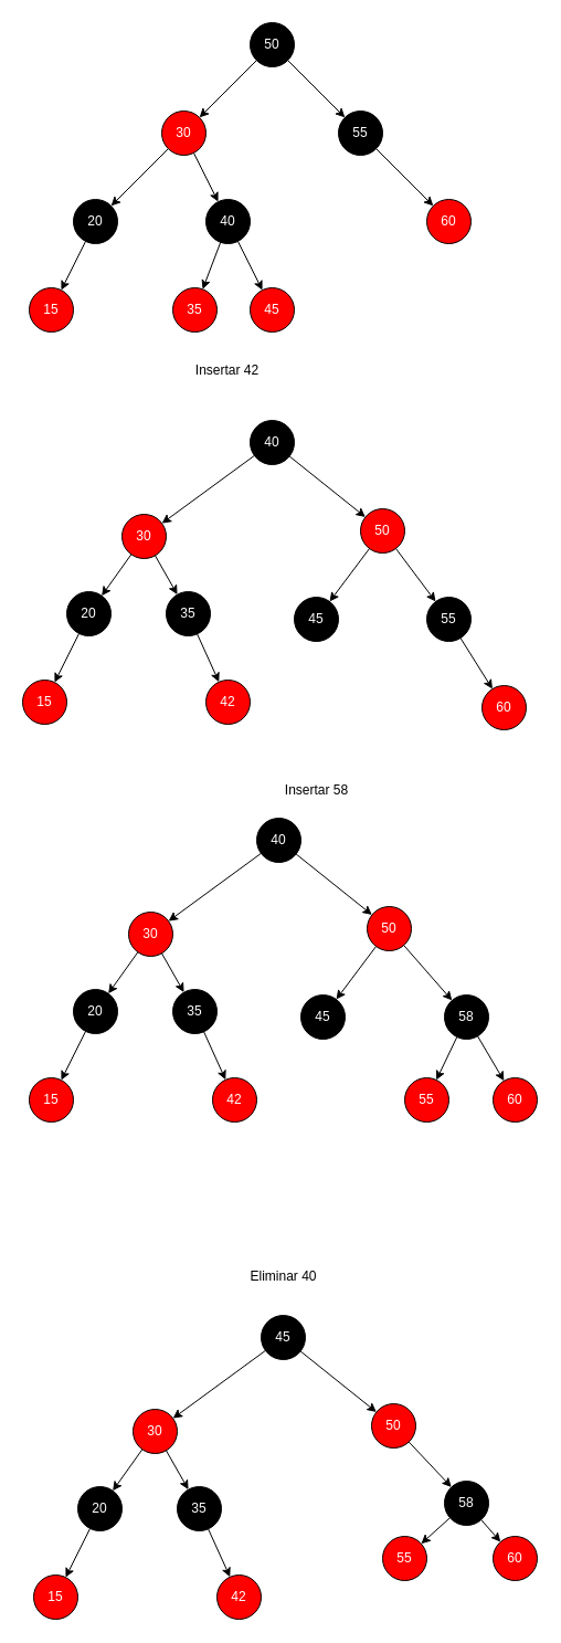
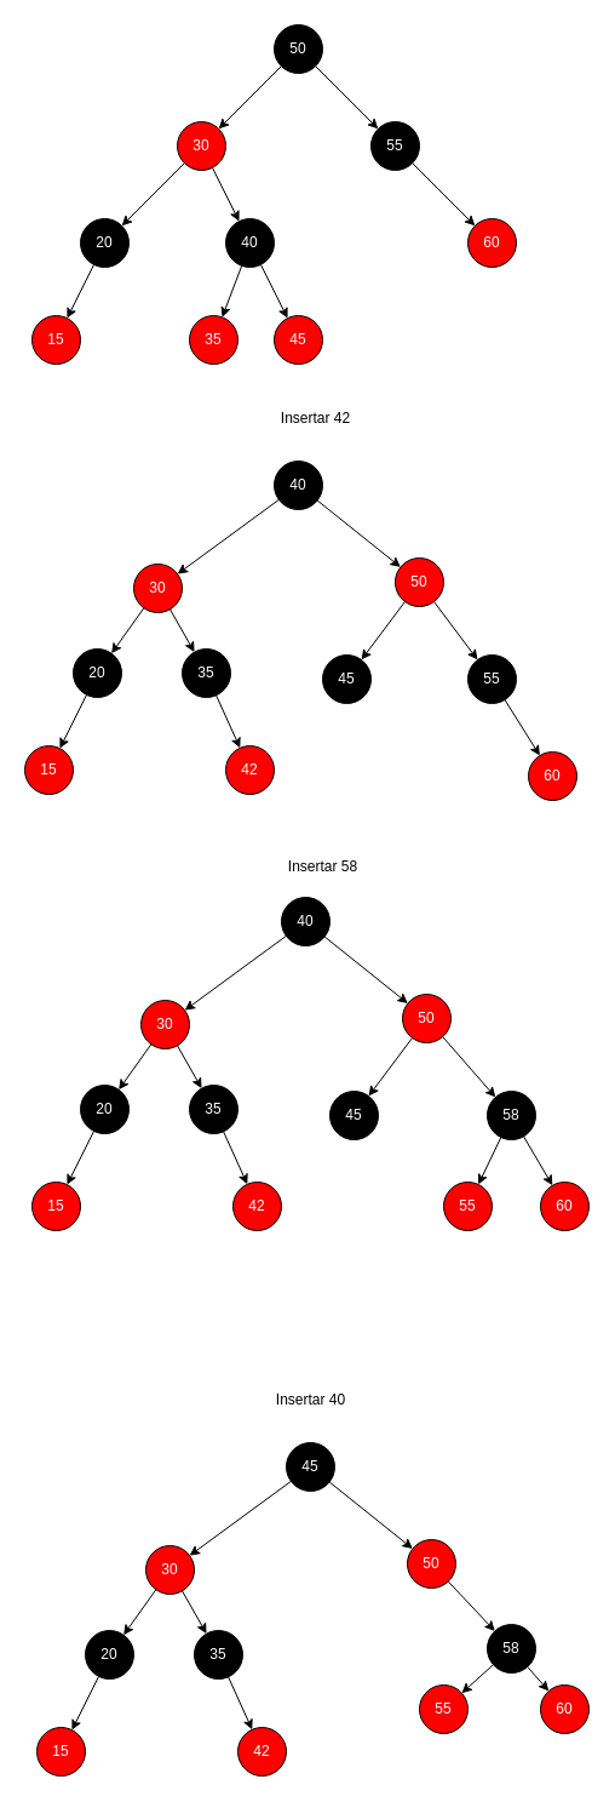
  <mxCell id="0" />
  <mxCell id="1" parent="0" />
  <mxCell id="2" style="edgeStyle=none;rounded=0;orthogonalLoop=1;jettySize=auto;html=1;" edge="1" parent="1" source="4" target="13"><mxGeometry relative="1" as="geometry" /></mxCell>
  <mxCell id="3" style="edgeStyle=none;rounded=0;orthogonalLoop=1;jettySize=auto;html=1;" edge="1" parent="1" source="4" target="15"><mxGeometry relative="1" as="geometry" /></mxCell>
  <mxCell id="4" value="30" style="ellipse;whiteSpace=wrap;html=1;fontColor=#FFFFFF;labelBackgroundColor=none;fillColor=#FF0000;" vertex="1" parent="1"><mxGeometry x="146" y="100" width="40" height="40" as="geometry" /></mxCell>
  <mxCell id="5" style="edgeStyle=none;rounded=0;orthogonalLoop=1;jettySize=auto;html=1;" edge="1" parent="1" source="7" target="9"><mxGeometry relative="1" as="geometry" /></mxCell>
  <mxCell id="6" style="edgeStyle=none;rounded=0;orthogonalLoop=1;jettySize=auto;html=1;" edge="1" parent="1" source="7" target="4"><mxGeometry relative="1" as="geometry" /></mxCell>
  <mxCell id="7" value="50" style="ellipse;whiteSpace=wrap;html=1;fontColor=#FFFFFF;fillColor=#000000;" vertex="1" parent="1"><mxGeometry x="226" y="20" width="40" height="40" as="geometry" /></mxCell>
  <mxCell id="8" style="edgeStyle=none;rounded=0;orthogonalLoop=1;jettySize=auto;html=1;" edge="1" parent="1" source="9" target="10"><mxGeometry relative="1" as="geometry" /></mxCell>
  <mxCell id="9" value="55" style="ellipse;whiteSpace=wrap;html=1;fontColor=#FFFFFF;fillColor=#000000;" vertex="1" parent="1"><mxGeometry x="306" y="100" width="40" height="40" as="geometry" /></mxCell>
  <mxCell id="10" value="60" style="ellipse;whiteSpace=wrap;html=1;fontColor=#FFFFFF;labelBackgroundColor=none;fillColor=#FF0000;" vertex="1" parent="1"><mxGeometry x="386" y="180" width="40" height="40" as="geometry" /></mxCell>
  <mxCell id="11" style="edgeStyle=none;rounded=0;orthogonalLoop=1;jettySize=auto;html=1;" edge="1" parent="1" source="13" target="16"><mxGeometry relative="1" as="geometry" /></mxCell>
  <mxCell id="12" style="edgeStyle=none;rounded=0;orthogonalLoop=1;jettySize=auto;html=1;" edge="1" parent="1" source="15" target="17"><mxGeometry relative="1" as="geometry" /></mxCell>
  <mxCell id="13" value="20" style="ellipse;whiteSpace=wrap;html=1;fontColor=#FFFFFF;fillColor=#000000;" vertex="1" parent="1"><mxGeometry x="66" y="180" width="40" height="40" as="geometry" /></mxCell>
  <mxCell id="14" style="edgeStyle=none;rounded=0;orthogonalLoop=1;jettySize=auto;html=1;" edge="1" parent="1" source="15" target="18"><mxGeometry relative="1" as="geometry" /></mxCell>
  <mxCell id="15" value="40" style="ellipse;whiteSpace=wrap;html=1;fontColor=#FFFFFF;fillColor=#000000;" vertex="1" parent="1"><mxGeometry x="186" y="180" width="40" height="40" as="geometry" /></mxCell>
  <mxCell id="16" value="15" style="ellipse;whiteSpace=wrap;html=1;fontColor=#FFFFFF;labelBackgroundColor=none;fillColor=#FF0000;" vertex="1" parent="1"><mxGeometry x="26" y="260" width="40" height="40" as="geometry" /></mxCell>
  <mxCell id="17" value="35" style="ellipse;whiteSpace=wrap;html=1;fontColor=#FFFFFF;labelBackgroundColor=none;fillColor=#FF0000;" vertex="1" parent="1"><mxGeometry x="156" y="260" width="40" height="40" as="geometry" /></mxCell>
  <mxCell id="18" value="45" style="ellipse;whiteSpace=wrap;html=1;fontColor=#FFFFFF;labelBackgroundColor=none;fillColor=#FF0000;" vertex="1" parent="1"><mxGeometry x="226" y="260" width="40" height="40" as="geometry" /></mxCell>
- <mxCell id="19" value="Insertar 42" style="text;html=1;align=center;verticalAlign=middle;resizable=0;points=[];autosize=1;strokeColor=none;fillColor=none;" vertex="1" parent="1"><mxGeometry x="165" y="320" width="80" height="30" as="geometry" /></mxCell>
- <mxCell id="20" value="Insertar 58" style="text;html=1;align=center;verticalAlign=middle;resizable=0;points=[];autosize=1;strokeColor=none;fillColor=none;" vertex="1" parent="1"><mxGeometry x="246" y="700" width="80" height="30" as="geometry" /></mxCell>
- <mxCell id="21" value="Eliminar 40" style="text;html=1;align=center;verticalAlign=middle;resizable=0;points=[];autosize=1;strokeColor=none;fillColor=none;" vertex="1" parent="1"><mxGeometry x="216" y="1140" width="80" height="30" as="geometry" /></mxCell>
+ <mxCell id="19" value="Insertar 42" style="text;html=1;align=center;verticalAlign=middle;resizable=0;points=[];autosize=1;strokeColor=none;fillColor=none;" vertex="1" parent="1"><mxGeometry x="220" y="330" width="80" height="30" as="geometry" /></mxCell>
+ <mxCell id="20" value="Insertar 58" style="text;html=1;align=center;verticalAlign=middle;resizable=0;points=[];autosize=1;strokeColor=none;fillColor=none;" vertex="1" parent="1"><mxGeometry x="226" y="700" width="80" height="30" as="geometry" /></mxCell>
+ <mxCell id="21" value="Insertar 40" style="text;html=1;align=center;verticalAlign=middle;resizable=0;points=[];autosize=1;strokeColor=none;fillColor=none;" vertex="1" parent="1"><mxGeometry x="216" y="1140" width="80" height="30" as="geometry" /></mxCell>
  <mxCell id="22" style="edgeStyle=none;rounded=0;orthogonalLoop=1;jettySize=auto;html=1;" edge="1" parent="1" source="23" target="32"><mxGeometry relative="1" as="geometry" /></mxCell>
  <mxCell id="23" value="30" style="ellipse;whiteSpace=wrap;html=1;fontColor=#FFFFFF;labelBackgroundColor=none;fillColor=#FF0000;" vertex="1" parent="1"><mxGeometry x="110" y="465" width="40" height="40" as="geometry" /></mxCell>
  <mxCell id="24" style="edgeStyle=none;rounded=0;orthogonalLoop=1;jettySize=auto;html=1;" edge="1" parent="1" source="26" target="28"><mxGeometry relative="1" as="geometry" /></mxCell>
  <mxCell id="25" style="edgeStyle=none;rounded=0;orthogonalLoop=1;jettySize=auto;html=1;" edge="1" parent="1" source="26" target="39"><mxGeometry relative="1" as="geometry" /></mxCell>
  <mxCell id="26" value="50" style="ellipse;whiteSpace=wrap;html=1;fontColor=#FFFFFF;fillColor=#FF0000;" vertex="1" parent="1"><mxGeometry x="326" y="460" width="40" height="40" as="geometry" /></mxCell>
  <mxCell id="27" style="edgeStyle=none;rounded=0;orthogonalLoop=1;jettySize=auto;html=1;" edge="1" parent="1" source="28" target="29"><mxGeometry relative="1" as="geometry" /></mxCell>
  <mxCell id="28" value="55" style="ellipse;whiteSpace=wrap;html=1;fontColor=#FFFFFF;fillColor=#000000;" vertex="1" parent="1"><mxGeometry x="386" y="540" width="40" height="40" as="geometry" /></mxCell>
  <mxCell id="29" value="60" style="ellipse;whiteSpace=wrap;html=1;fontColor=#FFFFFF;labelBackgroundColor=none;fillColor=#FF0000;" vertex="1" parent="1"><mxGeometry x="436" y="620" width="40" height="40" as="geometry" /></mxCell>
  <mxCell id="30" style="edgeStyle=none;rounded=0;orthogonalLoop=1;jettySize=auto;html=1;" edge="1" parent="1" source="32" target="36"><mxGeometry relative="1" as="geometry" /></mxCell>
  <mxCell id="31" style="edgeStyle=none;rounded=0;orthogonalLoop=1;jettySize=auto;html=1;" edge="1" parent="1" source="23" target="38"><mxGeometry relative="1" as="geometry" /></mxCell>
  <mxCell id="32" value="20" style="ellipse;whiteSpace=wrap;html=1;fontColor=#FFFFFF;fillColor=#000000;" vertex="1" parent="1"><mxGeometry x="60" y="535" width="40" height="40" as="geometry" /></mxCell>
  <mxCell id="33" style="edgeStyle=none;rounded=0;orthogonalLoop=1;jettySize=auto;html=1;" edge="1" parent="1" source="35" target="26"><mxGeometry relative="1" as="geometry" /></mxCell>
  <mxCell id="34" style="edgeStyle=none;rounded=0;orthogonalLoop=1;jettySize=auto;html=1;" edge="1" parent="1" source="35" target="23"><mxGeometry relative="1" as="geometry" /></mxCell>
  <mxCell id="35" value="40" style="ellipse;whiteSpace=wrap;html=1;fontColor=#FFFFFF;fillColor=#000000;" vertex="1" parent="1"><mxGeometry x="226" y="380" width="40" height="40" as="geometry" /></mxCell>
  <mxCell id="36" value="15" style="ellipse;whiteSpace=wrap;html=1;fontColor=#FFFFFF;labelBackgroundColor=none;fillColor=#FF0000;" vertex="1" parent="1"><mxGeometry x="20" y="615" width="40" height="40" as="geometry" /></mxCell>
  <mxCell id="37" style="edgeStyle=none;rounded=0;orthogonalLoop=1;jettySize=auto;html=1;" edge="1" parent="1" source="38" target="40"><mxGeometry relative="1" as="geometry" /></mxCell>
  <mxCell id="38" value="35" style="ellipse;whiteSpace=wrap;html=1;fontColor=#FFFFFF;labelBackgroundColor=none;fillColor=#000000;" vertex="1" parent="1"><mxGeometry x="150" y="535" width="40" height="40" as="geometry" /></mxCell>
  <mxCell id="39" value="45" style="ellipse;whiteSpace=wrap;html=1;fontColor=#FFFFFF;labelBackgroundColor=none;fillColor=#000000;" vertex="1" parent="1"><mxGeometry x="266" y="540" width="40" height="40" as="geometry" /></mxCell>
  <mxCell id="40" value="42" style="ellipse;whiteSpace=wrap;html=1;fontColor=#FFFFFF;labelBackgroundColor=none;fillColor=#FF0000;" vertex="1" parent="1"><mxGeometry x="186" y="615" width="40" height="40" as="geometry" /></mxCell>
  <mxCell id="41" style="edgeStyle=none;rounded=0;orthogonalLoop=1;jettySize=auto;html=1;" edge="1" parent="1" source="42" target="50"><mxGeometry relative="1" as="geometry" /></mxCell>
  <mxCell id="42" value="30" style="ellipse;whiteSpace=wrap;html=1;fontColor=#FFFFFF;labelBackgroundColor=none;fillColor=#FF0000;" vertex="1" parent="1"><mxGeometry x="116" y="825" width="40" height="40" as="geometry" /></mxCell>
  <mxCell id="43" style="edgeStyle=none;rounded=0;orthogonalLoop=1;jettySize=auto;html=1;" edge="1" parent="1" source="45" target="61"><mxGeometry relative="1" as="geometry" /></mxCell>
  <mxCell id="44" style="edgeStyle=none;rounded=0;orthogonalLoop=1;jettySize=auto;html=1;" edge="1" parent="1" source="45" target="57"><mxGeometry relative="1" as="geometry" /></mxCell>
  <mxCell id="45" value="50" style="ellipse;whiteSpace=wrap;html=1;fontColor=#FFFFFF;fillColor=#FF0000;" vertex="1" parent="1"><mxGeometry x="332" y="820" width="40" height="40" as="geometry" /></mxCell>
  <mxCell id="46" value="55" style="ellipse;whiteSpace=wrap;html=1;fontColor=#FFFFFF;fillColor=#FF0000;" vertex="1" parent="1"><mxGeometry x="366" y="975" width="40" height="40" as="geometry" /></mxCell>
  <mxCell id="47" value="60" style="ellipse;whiteSpace=wrap;html=1;fontColor=#FFFFFF;labelBackgroundColor=none;fillColor=#FF0000;" vertex="1" parent="1"><mxGeometry x="446" y="975" width="40" height="40" as="geometry" /></mxCell>
  <mxCell id="48" style="edgeStyle=none;rounded=0;orthogonalLoop=1;jettySize=auto;html=1;" edge="1" parent="1" source="50" target="54"><mxGeometry relative="1" as="geometry" /></mxCell>
  <mxCell id="49" style="edgeStyle=none;rounded=0;orthogonalLoop=1;jettySize=auto;html=1;" edge="1" parent="1" source="42" target="56"><mxGeometry relative="1" as="geometry" /></mxCell>
  <mxCell id="50" value="20" style="ellipse;whiteSpace=wrap;html=1;fontColor=#FFFFFF;fillColor=#000000;" vertex="1" parent="1"><mxGeometry x="66" y="895" width="40" height="40" as="geometry" /></mxCell>
  <mxCell id="51" style="edgeStyle=none;rounded=0;orthogonalLoop=1;jettySize=auto;html=1;" edge="1" parent="1" source="53" target="45"><mxGeometry relative="1" as="geometry" /></mxCell>
  <mxCell id="52" style="edgeStyle=none;rounded=0;orthogonalLoop=1;jettySize=auto;html=1;" edge="1" parent="1" source="53" target="42"><mxGeometry relative="1" as="geometry" /></mxCell>
  <mxCell id="53" value="40" style="ellipse;whiteSpace=wrap;html=1;fontColor=#FFFFFF;fillColor=#000000;" vertex="1" parent="1"><mxGeometry x="232" y="740" width="40" height="40" as="geometry" /></mxCell>
  <mxCell id="54" value="15" style="ellipse;whiteSpace=wrap;html=1;fontColor=#FFFFFF;labelBackgroundColor=none;fillColor=#FF0000;" vertex="1" parent="1"><mxGeometry x="26" y="975" width="40" height="40" as="geometry" /></mxCell>
  <mxCell id="55" style="edgeStyle=none;rounded=0;orthogonalLoop=1;jettySize=auto;html=1;" edge="1" parent="1" source="56" target="58"><mxGeometry relative="1" as="geometry" /></mxCell>
  <mxCell id="56" value="35" style="ellipse;whiteSpace=wrap;html=1;fontColor=#FFFFFF;labelBackgroundColor=none;fillColor=#000000;" vertex="1" parent="1"><mxGeometry x="156" y="895" width="40" height="40" as="geometry" /></mxCell>
  <mxCell id="57" value="45" style="ellipse;whiteSpace=wrap;html=1;fontColor=#FFFFFF;labelBackgroundColor=none;fillColor=#000000;" vertex="1" parent="1"><mxGeometry x="272" y="900" width="40" height="40" as="geometry" /></mxCell>
  <mxCell id="58" value="42" style="ellipse;whiteSpace=wrap;html=1;fontColor=#FFFFFF;labelBackgroundColor=none;fillColor=#FF0000;" vertex="1" parent="1"><mxGeometry x="192" y="975" width="40" height="40" as="geometry" /></mxCell>
  <mxCell id="59" style="edgeStyle=none;rounded=0;orthogonalLoop=1;jettySize=auto;html=1;" edge="1" parent="1" source="61" target="46"><mxGeometry relative="1" as="geometry" /></mxCell>
  <mxCell id="60" style="edgeStyle=none;rounded=0;orthogonalLoop=1;jettySize=auto;html=1;" edge="1" parent="1" source="61" target="47"><mxGeometry relative="1" as="geometry" /></mxCell>
  <mxCell id="61" value="58" style="ellipse;whiteSpace=wrap;html=1;fontColor=#FFFFFF;labelBackgroundColor=none;fillColor=#000000;" vertex="1" parent="1"><mxGeometry x="402" y="900" width="40" height="40" as="geometry" /></mxCell>
  <mxCell id="62" style="edgeStyle=none;rounded=0;orthogonalLoop=1;jettySize=auto;html=1;" edge="1" parent="1" source="63" target="70"><mxGeometry relative="1" as="geometry" /></mxCell>
  <mxCell id="63" value="30" style="ellipse;whiteSpace=wrap;html=1;fontColor=#FFFFFF;labelBackgroundColor=none;fillColor=#FF0000;" vertex="1" parent="1"><mxGeometry x="120" y="1275" width="40" height="40" as="geometry" /></mxCell>
  <mxCell id="64" style="edgeStyle=none;rounded=0;orthogonalLoop=1;jettySize=auto;html=1;" edge="1" parent="1" source="65" target="80"><mxGeometry relative="1" as="geometry" /></mxCell>
  <mxCell id="65" value="50" style="ellipse;whiteSpace=wrap;html=1;fontColor=#FFFFFF;fillColor=#FF0000;" vertex="1" parent="1"><mxGeometry x="336" y="1270" width="40" height="40" as="geometry" /></mxCell>
  <mxCell id="66" value="55" style="ellipse;whiteSpace=wrap;html=1;fontColor=#FFFFFF;fillColor=#FF0000;" vertex="1" parent="1"><mxGeometry x="346" y="1390" width="40" height="40" as="geometry" /></mxCell>
  <mxCell id="67" value="60" style="ellipse;whiteSpace=wrap;html=1;fontColor=#FFFFFF;labelBackgroundColor=none;fillColor=#FF0000;" vertex="1" parent="1"><mxGeometry x="446" y="1390" width="40" height="40" as="geometry" /></mxCell>
  <mxCell id="68" style="edgeStyle=none;rounded=0;orthogonalLoop=1;jettySize=auto;html=1;" edge="1" parent="1" source="70" target="74"><mxGeometry relative="1" as="geometry" /></mxCell>
  <mxCell id="69" style="edgeStyle=none;rounded=0;orthogonalLoop=1;jettySize=auto;html=1;" edge="1" parent="1" source="63" target="76"><mxGeometry relative="1" as="geometry" /></mxCell>
  <mxCell id="70" value="20" style="ellipse;whiteSpace=wrap;html=1;fontColor=#FFFFFF;fillColor=#000000;" vertex="1" parent="1"><mxGeometry x="70" y="1345" width="40" height="40" as="geometry" /></mxCell>
  <mxCell id="71" style="edgeStyle=none;rounded=0;orthogonalLoop=1;jettySize=auto;html=1;" edge="1" parent="1" source="73" target="65"><mxGeometry relative="1" as="geometry" /></mxCell>
  <mxCell id="72" style="edgeStyle=none;rounded=0;orthogonalLoop=1;jettySize=auto;html=1;" edge="1" parent="1" source="73" target="63"><mxGeometry relative="1" as="geometry" /></mxCell>
  <mxCell id="73" value="45" style="ellipse;whiteSpace=wrap;html=1;fontColor=#FFFFFF;fillColor=#000000;" vertex="1" parent="1"><mxGeometry x="236" y="1190" width="40" height="40" as="geometry" /></mxCell>
  <mxCell id="74" value="15" style="ellipse;whiteSpace=wrap;html=1;fontColor=#FFFFFF;labelBackgroundColor=none;fillColor=#FF0000;" vertex="1" parent="1"><mxGeometry x="30" y="1425" width="40" height="40" as="geometry" /></mxCell>
  <mxCell id="75" style="edgeStyle=none;rounded=0;orthogonalLoop=1;jettySize=auto;html=1;" edge="1" parent="1" source="76" target="77"><mxGeometry relative="1" as="geometry" /></mxCell>
  <mxCell id="76" value="35" style="ellipse;whiteSpace=wrap;html=1;fontColor=#FFFFFF;labelBackgroundColor=none;fillColor=#000000;" vertex="1" parent="1"><mxGeometry x="160" y="1345" width="40" height="40" as="geometry" /></mxCell>
  <mxCell id="77" value="42" style="ellipse;whiteSpace=wrap;html=1;fontColor=#FFFFFF;labelBackgroundColor=none;fillColor=#FF0000;" vertex="1" parent="1"><mxGeometry x="196" y="1425" width="40" height="40" as="geometry" /></mxCell>
  <mxCell id="78" style="edgeStyle=none;rounded=0;orthogonalLoop=1;jettySize=auto;html=1;" edge="1" parent="1" source="80" target="67"><mxGeometry relative="1" as="geometry" /></mxCell>
  <mxCell id="79" style="edgeStyle=none;rounded=0;orthogonalLoop=1;jettySize=auto;html=1;" edge="1" parent="1" source="80" target="66"><mxGeometry relative="1" as="geometry" /></mxCell>
  <mxCell id="80" value="58" style="ellipse;whiteSpace=wrap;html=1;fontColor=#FFFFFF;labelBackgroundColor=none;fillColor=#000000;" vertex="1" parent="1"><mxGeometry x="402" y="1340" width="40" height="40" as="geometry" /></mxCell>
